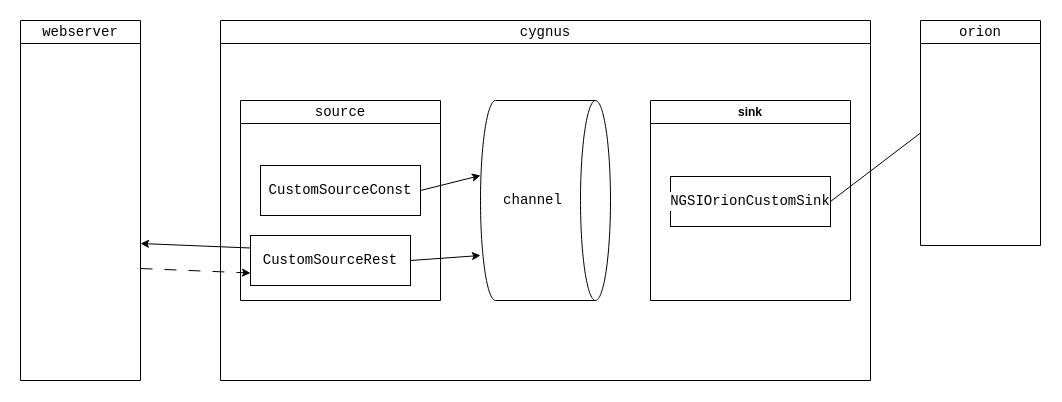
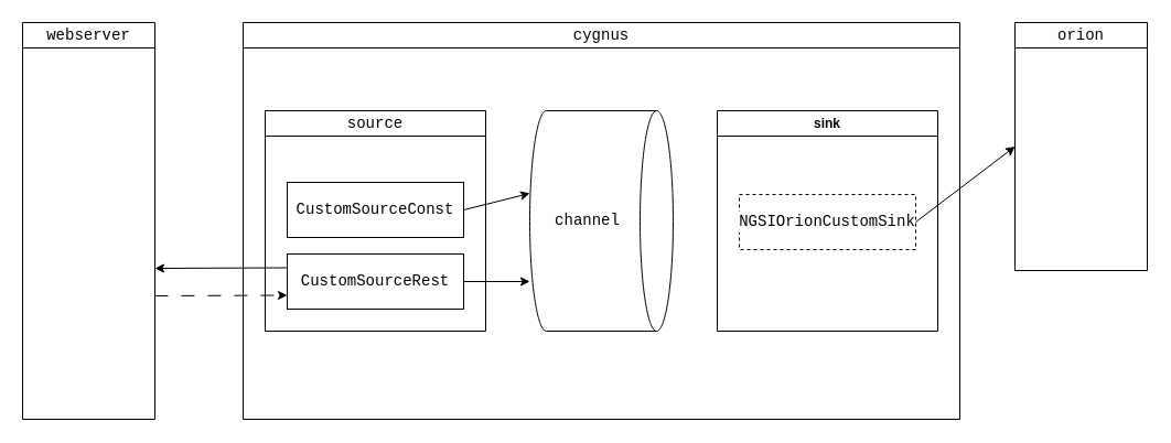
  <mxCell id="0" />
  <mxCell id="1" parent="0" />
  <mxCell id="2" value="&lt;div style=&quot;font-family: Consolas, &amp;quot;Courier New&amp;quot;, monospace; font-weight: normal; font-size: 14px; line-height: 19px;&quot;&gt;&lt;span style=&quot;&quot;&gt;cygnus&lt;/span&gt;&lt;/div&gt;" style="swimlane;whiteSpace=wrap;html=1;fillColor=none;fontColor=#000000;labelBackgroundColor=#FFFFFF;strokeColor=#000000;" parent="1" vertex="1"><mxGeometry x="220" y="20" width="650" height="360" as="geometry" /></mxCell>
  <mxCell id="3" value="&lt;div style=&quot;font-family: Consolas, &amp;quot;Courier New&amp;quot;, monospace; font-weight: normal; font-size: 14px; line-height: 19px;&quot;&gt;source&lt;/div&gt;" style="swimlane;whiteSpace=wrap;html=1;fillColor=none;fontColor=#000000;labelBackgroundColor=#FFFFFF;strokeColor=#000000;" parent="2" vertex="1"><mxGeometry x="20" y="80" width="200" height="200" as="geometry" /></mxCell>
- <mxCell id="4" value="&lt;div style=&quot;font-family: Consolas, &amp;quot;Courier New&amp;quot;, monospace; font-size: 14px; line-height: 19px;&quot;&gt;CustomSourceRest&lt;/div&gt;" style="rounded=0;whiteSpace=wrap;html=1;fillColor=none;fontColor=#000000;labelBackgroundColor=#FFFFFF;strokeColor=#000000;" parent="3" vertex="1"><mxGeometry x="10" y="135" width="160" height="50" as="geometry" /></mxCell>
+ <mxCell id="4" value="&lt;div style=&quot;font-family: Consolas, &amp;quot;Courier New&amp;quot;, monospace; font-size: 14px; line-height: 19px;&quot;&gt;CustomSourceRest&lt;/div&gt;" style="rounded=0;whiteSpace=wrap;html=1;fillColor=none;fontColor=#000000;labelBackgroundColor=#FFFFFF;strokeColor=#000000;" parent="3" vertex="1"><mxGeometry x="20" y="130" width="160" height="50" as="geometry" /></mxCell>
  <mxCell id="5" value="&lt;div style=&quot;font-family: Consolas, &amp;quot;Courier New&amp;quot;, monospace; font-size: 14px; line-height: 19px;&quot;&gt;CustomSourceConst&lt;/div&gt;" style="rounded=0;whiteSpace=wrap;html=1;fillColor=none;fontColor=#000000;labelBackgroundColor=#FFFFFF;strokeColor=#000000;" parent="3" vertex="1"><mxGeometry x="20" y="65" width="160" height="50" as="geometry" /></mxCell>
  <mxCell id="6" value="&lt;div style=&quot;font-family: Consolas, &amp;quot;Courier New&amp;quot;, monospace; font-size: 14px; line-height: 19px;&quot;&gt;channel&lt;/div&gt;" style="shape=cylinder3;whiteSpace=wrap;html=1;boundedLbl=1;backgroundOutline=1;size=15;rotation=0;direction=south;fillColor=none;fontColor=#000000;labelBackgroundColor=#FFFFFF;strokeColor=#000000;" parent="2" vertex="1"><mxGeometry x="260" y="80" width="130" height="200" as="geometry" /></mxCell>
  <mxCell id="7" value="sink" style="swimlane;whiteSpace=wrap;html=1;startSize=23;fillColor=none;fontColor=#000000;labelBackgroundColor=#FFFFFF;strokeColor=#000000;" parent="2" vertex="1"><mxGeometry x="430" y="80" width="200" height="200" as="geometry" /></mxCell>
- <mxCell id="8" value="&lt;div style=&quot;font-family: Consolas, &amp;quot;Courier New&amp;quot;, monospace; font-size: 14px; line-height: 19px;&quot;&gt;NGSIOrionCustomSink&lt;/div&gt;" style="rounded=0;whiteSpace=wrap;html=1;fillColor=none;fontColor=#000000;labelBackgroundColor=#FFFFFF;strokeColor=#000000;" parent="7" vertex="1"><mxGeometry x="20" y="76" width="160" height="50" as="geometry" /></mxCell>
+ <mxCell id="8" value="&lt;div style=&quot;font-family: Consolas, &amp;quot;Courier New&amp;quot;, monospace; font-size: 14px; line-height: 19px;&quot;&gt;NGSIOrionCustomSink&lt;/div&gt;" style="rounded=0;whiteSpace=wrap;html=1;fillColor=none;fontColor=#000000;labelBackgroundColor=#FFFFFF;strokeColor=#000000;dashed=1;" parent="7" vertex="1"><mxGeometry x="20" y="76" width="160" height="50" as="geometry" /></mxCell>
  <mxCell id="9" value="" style="endArrow=classic;html=1;exitX=1;exitY=0.5;exitDx=0;exitDy=0;fontColor=#000000;labelBackgroundColor=#FFFFFF;strokeColor=#000000;" parent="2" source="5" edge="1"><mxGeometry width="50" height="50" relative="1" as="geometry"><mxPoint x="520" y="240" as="sourcePoint" /><mxPoint x="260" y="155" as="targetPoint" /></mxGeometry></mxCell>
  <mxCell id="10" value="" style="endArrow=classic;html=1;exitX=1;exitY=0.5;exitDx=0;exitDy=0;fontColor=#000000;labelBackgroundColor=#FFFFFF;strokeColor=#000000;" parent="2" source="4" edge="1"><mxGeometry width="50" height="50" relative="1" as="geometry"><mxPoint x="210" y="165" as="sourcePoint" /><mxPoint x="260" y="235" as="targetPoint" /></mxGeometry></mxCell>
  <mxCell id="11" value="&lt;div style=&quot;font-family: Consolas, &amp;quot;Courier New&amp;quot;, monospace; font-weight: normal; font-size: 14px; line-height: 19px;&quot;&gt;&lt;span style=&quot;&quot;&gt;orion&lt;/span&gt;&lt;/div&gt;" style="swimlane;whiteSpace=wrap;html=1;fontColor=#000000;labelBackgroundColor=#FFFFFF;fillColor=none;strokeColor=#000000;" parent="1" vertex="1"><mxGeometry x="920" y="20" width="120" height="225" as="geometry" /></mxCell>
- <mxCell id="12" value="" style="endArrow=none;html=1;entryX=0;entryY=0.5;entryDx=0;entryDy=0;exitX=1;exitY=0.5;exitDx=0;exitDy=0;fontColor=#000000;labelBackgroundColor=#FFFFFF;strokeColor=#000000;" parent="1" source="8" target="11" edge="1"><mxGeometry width="50" height="50" relative="1" as="geometry"><mxPoint x="620" y="210.52" as="sourcePoint" /><mxPoint x="680" y="211" as="targetPoint" /></mxGeometry></mxCell>
+ <mxCell id="12" value="" style="endArrow=classic;html=1;entryX=0;entryY=0.5;entryDx=0;entryDy=0;exitX=1;exitY=0.5;exitDx=0;exitDy=0;fontColor=#000000;labelBackgroundColor=#FFFFFF;strokeColor=#000000;" parent="1" source="8" target="11" edge="1"><mxGeometry width="50" height="50" relative="1" as="geometry"><mxPoint x="620" y="210.52" as="sourcePoint" /><mxPoint x="680" y="211" as="targetPoint" /></mxGeometry></mxCell>
  <mxCell id="13" value="&lt;div style=&quot;line-height: 19px;&quot;&gt;&lt;font face=&quot;Consolas, Courier New, monospace&quot;&gt;&lt;span style=&quot;font-size: 14px; font-weight: 400;&quot;&gt;webserver&lt;/span&gt;&lt;/font&gt;&lt;br&gt;&lt;/div&gt;" style="swimlane;whiteSpace=wrap;html=1;fontColor=#000000;fillColor=none;labelBackgroundColor=#FFFFFF;strokeColor=#000000;" parent="1" vertex="1"><mxGeometry x="20" y="20" width="120" height="360" as="geometry" /></mxCell>
  <mxCell id="14" value="" style="endArrow=classic;html=1;exitX=0;exitY=0.25;exitDx=0;exitDy=0;fontColor=#000000;labelBackgroundColor=#FFFFFF;strokeColor=#000000;" parent="1" source="4" edge="1"><mxGeometry width="50" height="50" relative="1" as="geometry"><mxPoint x="430" y="265" as="sourcePoint" /><mxPoint x="140" y="243" as="targetPoint" /></mxGeometry></mxCell>
  <mxCell id="15" value="" style="endArrow=classic;html=1;entryX=0;entryY=0.75;entryDx=0;entryDy=0;dashed=1;dashPattern=12 12;fontColor=#000000;labelBackgroundColor=#FFFFFF;strokeColor=#000000;" parent="1" target="4" edge="1"><mxGeometry width="50" height="50" relative="1" as="geometry"><mxPoint x="140" y="268" as="sourcePoint" /><mxPoint x="150" y="253" as="targetPoint" /></mxGeometry></mxCell>
